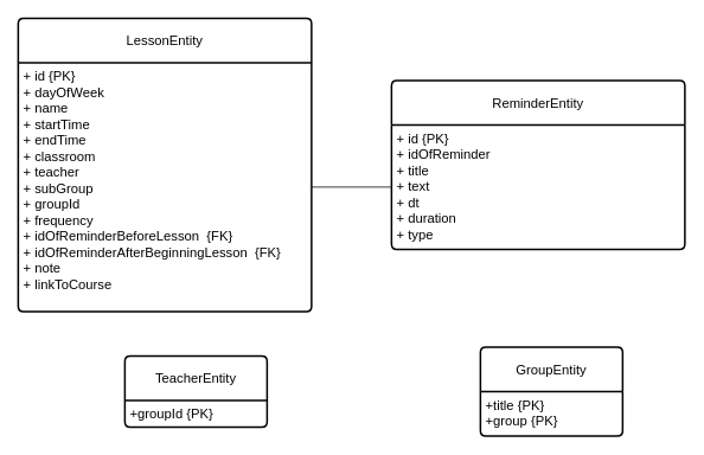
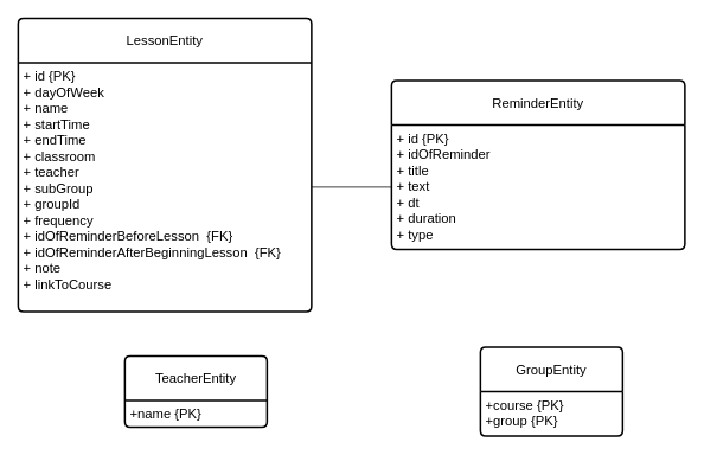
  <mxCell id="0" />
  <mxCell id="1" parent="0" />
  <mxCell id="2" value="GroupEntity" style="swimlane;childLayout=stackLayout;horizontal=1;startSize=50;horizontalStack=0;rounded=1;fontSize=15;fontStyle=0;strokeWidth=2;resizeParent=0;resizeLast=1;shadow=0;dashed=0;align=center;arcSize=4;whiteSpace=wrap;html=1;fontColor=default;" vertex="1" parent="1"><mxGeometry x="540" y="390" width="160" height="100" as="geometry" /></mxCell>
- <mxCell id="3" value="+title {PK}&lt;div&gt;+&lt;span style=&quot;background-color: transparent; color: light-dark(rgb(0, 0, 0), rgb(255, 255, 255));&quot;&gt;group {PK}&lt;/span&gt;&lt;/div&gt;" style="align=left;strokeColor=none;fillColor=none;spacingLeft=4;spacingRight=4;fontSize=15;verticalAlign=top;resizable=0;rotatable=0;part=1;html=1;whiteSpace=wrap;" vertex="1" parent="2"><mxGeometry y="50" width="160" height="50" as="geometry" /></mxCell>
+ <mxCell id="3" value="+course {PK}&lt;div&gt;+&lt;span style=&quot;background-color: transparent; color: light-dark(rgb(0, 0, 0), rgb(255, 255, 255));&quot;&gt;group {PK}&lt;/span&gt;&lt;/div&gt;" style="align=left;strokeColor=none;fillColor=none;spacingLeft=4;spacingRight=4;fontSize=15;verticalAlign=top;resizable=0;rotatable=0;part=1;html=1;whiteSpace=wrap;" vertex="1" parent="2"><mxGeometry y="50" width="160" height="50" as="geometry" /></mxCell>
  <mxCell id="4" value="TeacherEntity" style="swimlane;childLayout=stackLayout;horizontal=1;startSize=50;horizontalStack=0;rounded=1;fontSize=15;fontStyle=0;strokeWidth=2;resizeParent=0;resizeLast=1;shadow=0;dashed=0;align=center;arcSize=4;whiteSpace=wrap;html=1;fontColor=default;" vertex="1" parent="1"><mxGeometry x="140" y="400" width="160" height="80" as="geometry" /></mxCell>
- <mxCell id="5" value="+groupId {PK}" style="align=left;strokeColor=none;fillColor=none;spacingLeft=4;spacingRight=4;fontSize=15;verticalAlign=top;resizable=0;rotatable=0;part=1;html=1;whiteSpace=wrap;" vertex="1" parent="4"><mxGeometry y="50" width="160" height="30" as="geometry" /></mxCell>
+ <mxCell id="5" value="+name {PK}" style="align=left;strokeColor=none;fillColor=none;spacingLeft=4;spacingRight=4;fontSize=15;verticalAlign=top;resizable=0;rotatable=0;part=1;html=1;whiteSpace=wrap;" vertex="1" parent="4"><mxGeometry y="50" width="160" height="30" as="geometry" /></mxCell>
  <mxCell id="6" value="LessonEntity" style="swimlane;childLayout=stackLayout;horizontal=1;startSize=50;horizontalStack=0;rounded=1;fontSize=15;fontStyle=0;strokeWidth=2;resizeParent=0;resizeLast=1;shadow=0;dashed=0;align=center;arcSize=4;whiteSpace=wrap;html=1;fontColor=default;" vertex="1" parent="1"><mxGeometry x="20" y="20" width="330" height="330" as="geometry" /></mxCell>
  <mxCell id="7" value="&lt;div&gt;+ id {PK}&lt;/div&gt;&lt;div&gt;+ dayOfWeek&amp;nbsp;&amp;nbsp;&lt;/div&gt;&lt;div&gt;+ name&amp;nbsp;&amp;nbsp;&lt;/div&gt;&lt;div&gt;+ startTime&amp;nbsp;&amp;nbsp;&lt;/div&gt;&lt;div&gt;+ endTime&amp;nbsp;&amp;nbsp;&lt;/div&gt;&lt;div&gt;+ classroom&amp;nbsp;&amp;nbsp;&lt;/div&gt;&lt;div&gt;+ teacher&amp;nbsp;&amp;nbsp;&lt;/div&gt;&lt;div&gt;+ subGroup&amp;nbsp;&amp;nbsp;&lt;/div&gt;&lt;div&gt;+ groupId&amp;nbsp;&amp;nbsp;&lt;/div&gt;&lt;div&gt;+ frequency&amp;nbsp;&amp;nbsp;&lt;/div&gt;&lt;div&gt;+ idOfReminderBeforeLesson&amp;nbsp; {FK}&lt;/div&gt;&lt;div&gt;+ idOfReminderAfterBeginningLesson&amp;nbsp; {FK}&lt;/div&gt;&lt;div&gt;+ note&amp;nbsp;&amp;nbsp;&lt;/div&gt;&lt;div&gt;+ linkToCourse&amp;nbsp;&amp;nbsp;&lt;/div&gt;" style="align=left;strokeColor=none;fillColor=none;spacingLeft=4;spacingRight=4;fontSize=15;verticalAlign=top;resizable=0;rotatable=0;part=1;html=1;whiteSpace=wrap;" vertex="1" parent="6"><mxGeometry y="50" width="330" height="280" as="geometry" /></mxCell>
  <mxCell id="8" value="ReminderEntity" style="swimlane;childLayout=stackLayout;horizontal=1;startSize=50;horizontalStack=0;rounded=1;fontSize=15;fontStyle=0;strokeWidth=2;resizeParent=0;resizeLast=1;shadow=0;dashed=0;align=center;arcSize=4;whiteSpace=wrap;html=1;fontColor=default;" vertex="1" parent="1"><mxGeometry x="440" y="90" width="330" height="190" as="geometry" /></mxCell>
  <mxCell id="9" value="&lt;div&gt;+ id {PK}&lt;/div&gt;&lt;div&gt;+ idOfReminder&lt;/div&gt;&lt;div&gt;+ title&lt;/div&gt;&lt;div&gt;+ text&lt;/div&gt;&lt;div&gt;+ dt&lt;/div&gt;&lt;div&gt;+ duration&lt;/div&gt;&lt;div&gt;+ type&lt;/div&gt;" style="align=left;strokeColor=none;fillColor=none;spacingLeft=4;spacingRight=4;fontSize=15;verticalAlign=top;resizable=0;rotatable=0;part=1;html=1;whiteSpace=wrap;" vertex="1" parent="8"><mxGeometry y="50" width="330" height="140" as="geometry" /></mxCell>
  <mxCell id="10" value="" style="endArrow=none;html=1;rounded=0;fontFamily=Helvetica;fontSize=12;fontColor=default;autosize=1;resizable=0;exitX=1;exitY=0.5;exitDx=0;exitDy=0;entryX=0;entryY=0.5;entryDx=0;entryDy=0;" edge="1" parent="1" source="7" target="9"><mxGeometry relative="1" as="geometry"><mxPoint x="260" y="290" as="sourcePoint" /><mxPoint x="420" y="290" as="targetPoint" /></mxGeometry></mxCell>
